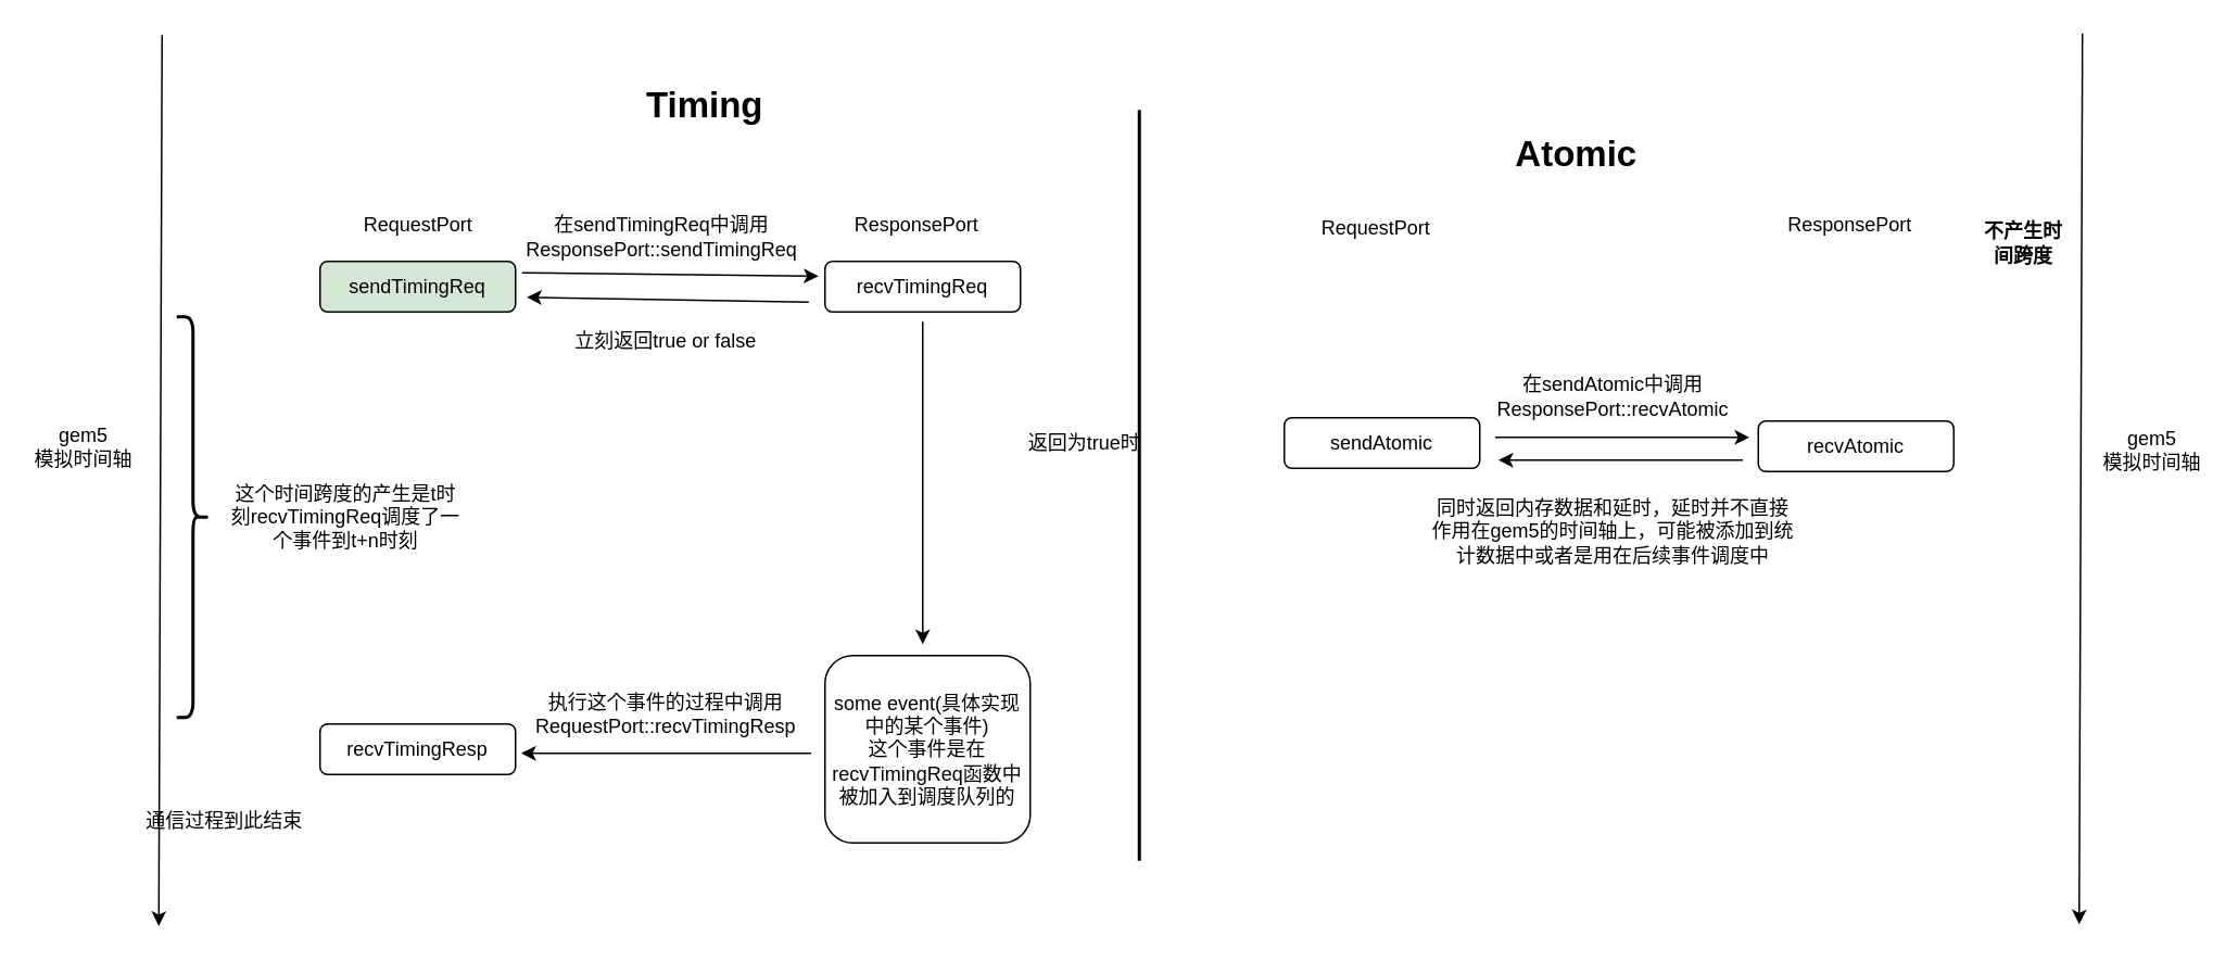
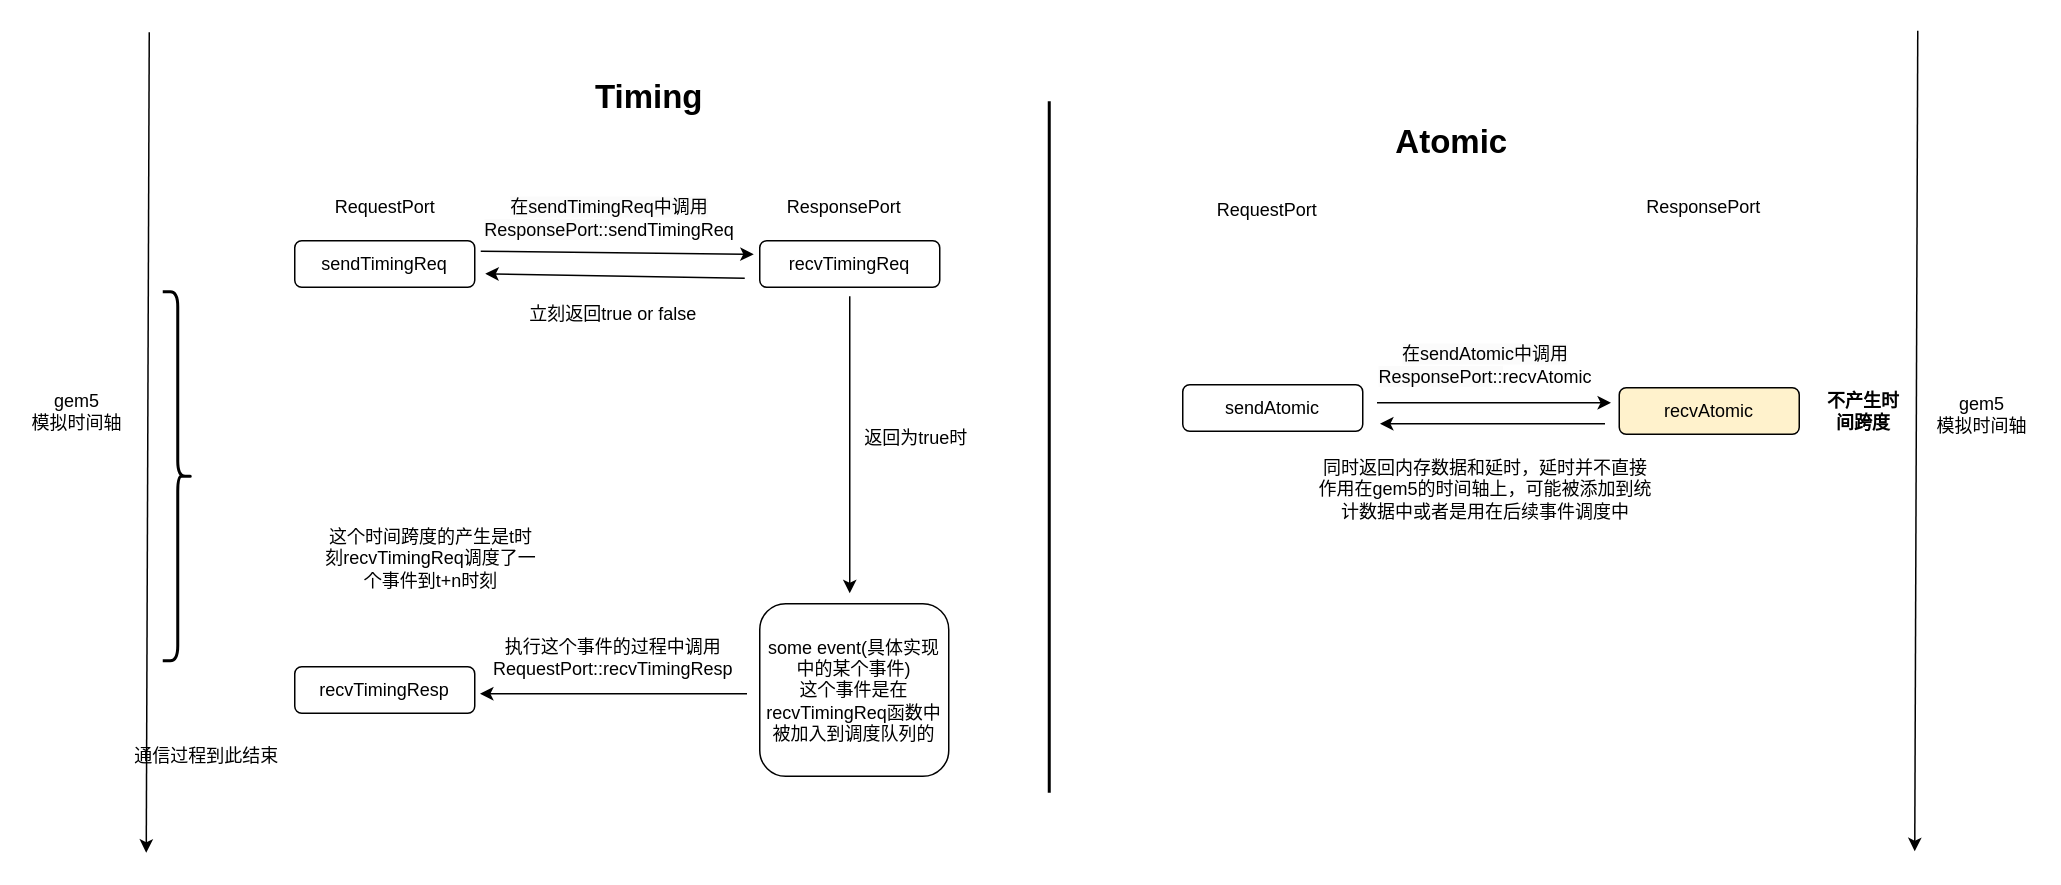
  <mxCell id="0" />
  <mxCell id="1" parent="0" />
  <mxCell id="2" value="" style="endArrow=none;html=1;rounded=0;strokeWidth=2;" edge="1" parent="1"><mxGeometry width="50" height="50" relative="1" as="geometry"><mxPoint x="699" y="528" as="sourcePoint" /><mxPoint x="699" y="67" as="targetPoint" /></mxGeometry></mxCell>
  <mxCell id="3" value="&lt;span style=&quot;font-size: 22px;&quot;&gt;&lt;b&gt;Timing&lt;/b&gt;&lt;/span&gt;" style="text;html=1;strokeColor=none;fillColor=none;align=center;verticalAlign=middle;whiteSpace=wrap;rounded=0;" vertex="1" parent="1"><mxGeometry x="363" y="55" width="139" height="19" as="geometry" /></mxCell>
  <mxCell id="4" value="&lt;span style=&quot;font-size: 22px;&quot;&gt;&lt;b&gt;Atomic&lt;/b&gt;&lt;/span&gt;" style="text;html=1;strokeColor=none;fillColor=none;align=center;verticalAlign=middle;whiteSpace=wrap;rounded=0;" vertex="1" parent="1"><mxGeometry x="898" y="85" width="139" height="19" as="geometry" /></mxCell>
  <mxCell id="5" value="RequestPort" style="text;html=1;strokeColor=none;fillColor=none;align=center;verticalAlign=middle;whiteSpace=wrap;rounded=0;" vertex="1" parent="1"><mxGeometry x="214.5" y="123" width="83" height="30" as="geometry" /></mxCell>
  <mxCell id="6" value="ResponsePort" style="text;html=1;strokeColor=none;fillColor=none;align=center;verticalAlign=middle;whiteSpace=wrap;rounded=0;" vertex="1" parent="1"><mxGeometry x="520.5" y="123" width="83" height="30" as="geometry" /></mxCell>
  <mxCell id="7" value="" style="endArrow=classic;html=1;rounded=0;" edge="1" parent="1"><mxGeometry width="50" height="50" relative="1" as="geometry"><mxPoint x="99" y="21" as="sourcePoint" /><mxPoint x="97" y="568" as="targetPoint" /></mxGeometry></mxCell>
  <mxCell id="8" value="gem5&lt;br&gt;模拟时间轴" style="text;html=1;strokeColor=none;fillColor=none;align=center;verticalAlign=middle;whiteSpace=wrap;rounded=0;" vertex="1" parent="1"><mxGeometry x="20" y="259" width="62" height="30" as="geometry" /></mxCell>
- <mxCell id="9" value="sendTimingReq" style="rounded=1;whiteSpace=wrap;html=1;fillColor=#d5e8d4;" vertex="1" parent="1"><mxGeometry x="196" y="160" width="120" height="31" as="geometry" /></mxCell>
+ <mxCell id="9" value="sendTimingReq" style="rounded=1;whiteSpace=wrap;html=1;" vertex="1" parent="1"><mxGeometry x="196" y="160" width="120" height="31" as="geometry" /></mxCell>
  <mxCell id="10" value="recvTimingReq" style="rounded=1;whiteSpace=wrap;html=1;" vertex="1" parent="1"><mxGeometry x="506" y="160" width="120" height="31" as="geometry" /></mxCell>
  <mxCell id="11" value="" style="endArrow=classic;html=1;rounded=0;" edge="1" parent="1"><mxGeometry width="50" height="50" relative="1" as="geometry"><mxPoint x="320" y="167" as="sourcePoint" /><mxPoint x="502" y="169" as="targetPoint" /></mxGeometry></mxCell>
  <mxCell id="12" value="&lt;span style=&quot;color: rgb(0, 0, 0); font-family: Helvetica; font-size: 12px; font-style: normal; font-variant-ligatures: normal; font-variant-caps: normal; font-weight: 400; letter-spacing: normal; orphans: 2; text-align: center; text-indent: 0px; text-transform: none; widows: 2; word-spacing: 0px; -webkit-text-stroke-width: 0px; background-color: rgb(251, 251, 251); text-decoration-thickness: initial; text-decoration-style: initial; text-decoration-color: initial; float: none; display: inline !important;&quot;&gt;在sendTimingReq中调用ResponsePort::&lt;/span&gt;sendTimingReq" style="text;html=1;strokeColor=none;fillColor=none;align=center;verticalAlign=middle;whiteSpace=wrap;rounded=0;" vertex="1" parent="1"><mxGeometry x="320" y="114" width="172" height="62" as="geometry" /></mxCell>
  <mxCell id="13" value="立刻返回true or false" style="text;html=1;strokeColor=none;fillColor=none;align=center;verticalAlign=middle;whiteSpace=wrap;rounded=0;" vertex="1" parent="1"><mxGeometry x="338" y="194" width="141" height="30" as="geometry" /></mxCell>
  <mxCell id="14" value="" style="endArrow=classic;html=1;rounded=0;" edge="1" parent="1"><mxGeometry width="50" height="50" relative="1" as="geometry"><mxPoint x="496" y="185" as="sourcePoint" /><mxPoint x="323" y="182" as="targetPoint" /></mxGeometry></mxCell>
  <mxCell id="15" value="some event(具体实现中的某个事件)&lt;br&gt;这个事件是在recvTimingReq函数中被加入到调度队列的" style="rounded=1;whiteSpace=wrap;html=1;" vertex="1" parent="1"><mxGeometry x="506" y="402" width="126" height="115" as="geometry" /></mxCell>
  <mxCell id="16" value="" style="endArrow=classic;html=1;rounded=0;" edge="1" parent="1"><mxGeometry width="50" height="50" relative="1" as="geometry"><mxPoint x="566" y="197" as="sourcePoint" /><mxPoint x="566" y="395" as="targetPoint" /></mxGeometry></mxCell>
- <mxCell id="17" value="返回为true时" style="text;html=1;strokeColor=none;fillColor=none;align=center;verticalAlign=middle;whiteSpace=wrap;rounded=0;" vertex="1" parent="1"><mxGeometry x="625" y="250" width="81" height="43" as="geometry" /></mxCell>
+ <mxCell id="17" value="返回为true时" style="text;html=1;strokeColor=none;fillColor=none;align=center;verticalAlign=middle;whiteSpace=wrap;rounded=0;" vertex="1" parent="1"><mxGeometry x="570" y="270" width="81" height="43" as="geometry" /></mxCell>
  <mxCell id="18" value="recvTimingResp" style="rounded=1;whiteSpace=wrap;html=1;" vertex="1" parent="1"><mxGeometry x="196" y="444" width="120" height="31" as="geometry" /></mxCell>
  <mxCell id="19" value="" style="endArrow=classic;html=1;rounded=0;" edge="1" parent="1"><mxGeometry width="50" height="50" relative="1" as="geometry"><mxPoint x="497.5" y="462" as="sourcePoint" /><mxPoint x="319.5" y="462" as="targetPoint" /></mxGeometry></mxCell>
  <mxCell id="20" value="执行这个事件的过程中调用RequestPort::recvTimingResp" style="text;html=1;strokeColor=none;fillColor=none;align=center;verticalAlign=middle;whiteSpace=wrap;rounded=0;" vertex="1" parent="1"><mxGeometry x="305" y="423" width="207" height="30" as="geometry" /></mxCell>
  <mxCell id="21" value="通信过程到此结束" style="text;html=1;strokeColor=none;fillColor=none;align=center;verticalAlign=middle;whiteSpace=wrap;rounded=0;" vertex="1" parent="1"><mxGeometry x="86" y="489" width="102.5" height="30" as="geometry" /></mxCell>
  <mxCell id="22" value="" style="shape=curlyBracket;whiteSpace=wrap;html=1;rounded=1;flipH=1;labelPosition=right;verticalLabelPosition=middle;align=left;verticalAlign=middle;strokeWidth=2;" vertex="1" parent="1"><mxGeometry x="108" y="194" width="20" height="246" as="geometry" /></mxCell>
- <mxCell id="23" value="这个时间跨度的产生是t时刻recvTimingReq调度了一个事件到t+n时刻" style="text;html=1;strokeColor=none;fillColor=none;align=center;verticalAlign=middle;whiteSpace=wrap;rounded=0;" vertex="1" parent="1"><mxGeometry x="139" y="302" width="146" height="30" as="geometry" /></mxCell>
+ <mxCell id="23" value="这个时间跨度的产生是t时刻recvTimingReq调度了一个事件到t+n时刻" style="text;html=1;strokeColor=none;fillColor=none;align=center;verticalAlign=middle;whiteSpace=wrap;rounded=0;" vertex="1" parent="1"><mxGeometry x="214" y="357" width="146" height="30" as="geometry" /></mxCell>
  <mxCell id="24" value="" style="endArrow=classic;html=1;rounded=0;" edge="1" parent="1"><mxGeometry width="50" height="50" relative="1" as="geometry"><mxPoint x="1278" y="20" as="sourcePoint" /><mxPoint x="1276" y="567" as="targetPoint" /></mxGeometry></mxCell>
  <mxCell id="25" value="gem5&lt;br&gt;模拟时间轴" style="text;html=1;strokeColor=none;fillColor=none;align=center;verticalAlign=middle;whiteSpace=wrap;rounded=0;" vertex="1" parent="1"><mxGeometry x="1290" y="261" width="62" height="30" as="geometry" /></mxCell>
  <mxCell id="26" value="RequestPort" style="text;html=1;strokeColor=none;fillColor=none;align=center;verticalAlign=middle;whiteSpace=wrap;rounded=0;" vertex="1" parent="1"><mxGeometry x="803" y="125" width="83" height="30" as="geometry" /></mxCell>
  <mxCell id="27" value="ResponsePort" style="text;html=1;strokeColor=none;fillColor=none;align=center;verticalAlign=middle;whiteSpace=wrap;rounded=0;" vertex="1" parent="1"><mxGeometry x="1094" y="123" width="83" height="30" as="geometry" /></mxCell>
  <mxCell id="28" value="sendAtomic" style="rounded=1;whiteSpace=wrap;html=1;" vertex="1" parent="1"><mxGeometry x="788" y="256" width="120" height="31" as="geometry" /></mxCell>
- <mxCell id="29" value="recvAtomic" style="rounded=1;whiteSpace=wrap;html=1;" vertex="1" parent="1"><mxGeometry x="1079" y="258" width="120" height="31" as="geometry" /></mxCell>
+ <mxCell id="29" value="recvAtomic" style="rounded=1;whiteSpace=wrap;html=1;fillColor=#fff2cc;" vertex="1" parent="1"><mxGeometry x="1079" y="258" width="120" height="31" as="geometry" /></mxCell>
  <mxCell id="30" value="&lt;span style=&quot;color: rgb(0, 0, 0); font-family: Helvetica; font-size: 12px; font-style: normal; font-variant-ligatures: normal; font-variant-caps: normal; font-weight: 400; letter-spacing: normal; orphans: 2; text-align: center; text-indent: 0px; text-transform: none; widows: 2; word-spacing: 0px; -webkit-text-stroke-width: 0px; background-color: rgb(251, 251, 251); text-decoration-thickness: initial; text-decoration-style: initial; text-decoration-color: initial; float: none; display: inline !important;&quot;&gt;在sendAtomic中调用ResponsePort::&lt;/span&gt;recvAtomic" style="text;html=1;strokeColor=none;fillColor=none;align=center;verticalAlign=middle;whiteSpace=wrap;rounded=0;" vertex="1" parent="1"><mxGeometry x="903.5" y="212" width="172" height="62" as="geometry" /></mxCell>
  <mxCell id="31" value="" style="endArrow=classic;html=1;rounded=0;" edge="1" parent="1"><mxGeometry width="50" height="50" relative="1" as="geometry"><mxPoint x="917.5" y="268" as="sourcePoint" /><mxPoint x="1073.5" y="268" as="targetPoint" /></mxGeometry></mxCell>
  <mxCell id="32" value="" style="endArrow=classic;html=1;rounded=0;" edge="1" parent="1"><mxGeometry width="50" height="50" relative="1" as="geometry"><mxPoint x="1069.5" y="282" as="sourcePoint" /><mxPoint x="919.5" y="282" as="targetPoint" /></mxGeometry></mxCell>
  <mxCell id="33" value="同时返回内存数据和延时，延时并不直接作用在gem5的时间轴上，可能被添加到统计数据中或者是用在后续事件调度中" style="text;html=1;strokeColor=none;fillColor=none;align=center;verticalAlign=middle;whiteSpace=wrap;rounded=0;" vertex="1" parent="1"><mxGeometry x="876.5" y="280" width="226" height="91" as="geometry" /></mxCell>
- <mxCell id="34" value="&lt;b&gt;不产生时间跨度&lt;/b&gt;" style="text;html=1;strokeColor=none;fillColor=none;align=center;verticalAlign=middle;whiteSpace=wrap;rounded=0;" vertex="1" parent="1"><mxGeometry x="1212" y="134" width="60" height="30" as="geometry" /></mxCell>
+ <mxCell id="34" value="&lt;b&gt;不产生时间跨度&lt;/b&gt;" style="text;html=1;strokeColor=none;fillColor=none;align=center;verticalAlign=middle;whiteSpace=wrap;rounded=0;" vertex="1" parent="1"><mxGeometry x="1212" y="259" width="60" height="30" as="geometry" /></mxCell>
